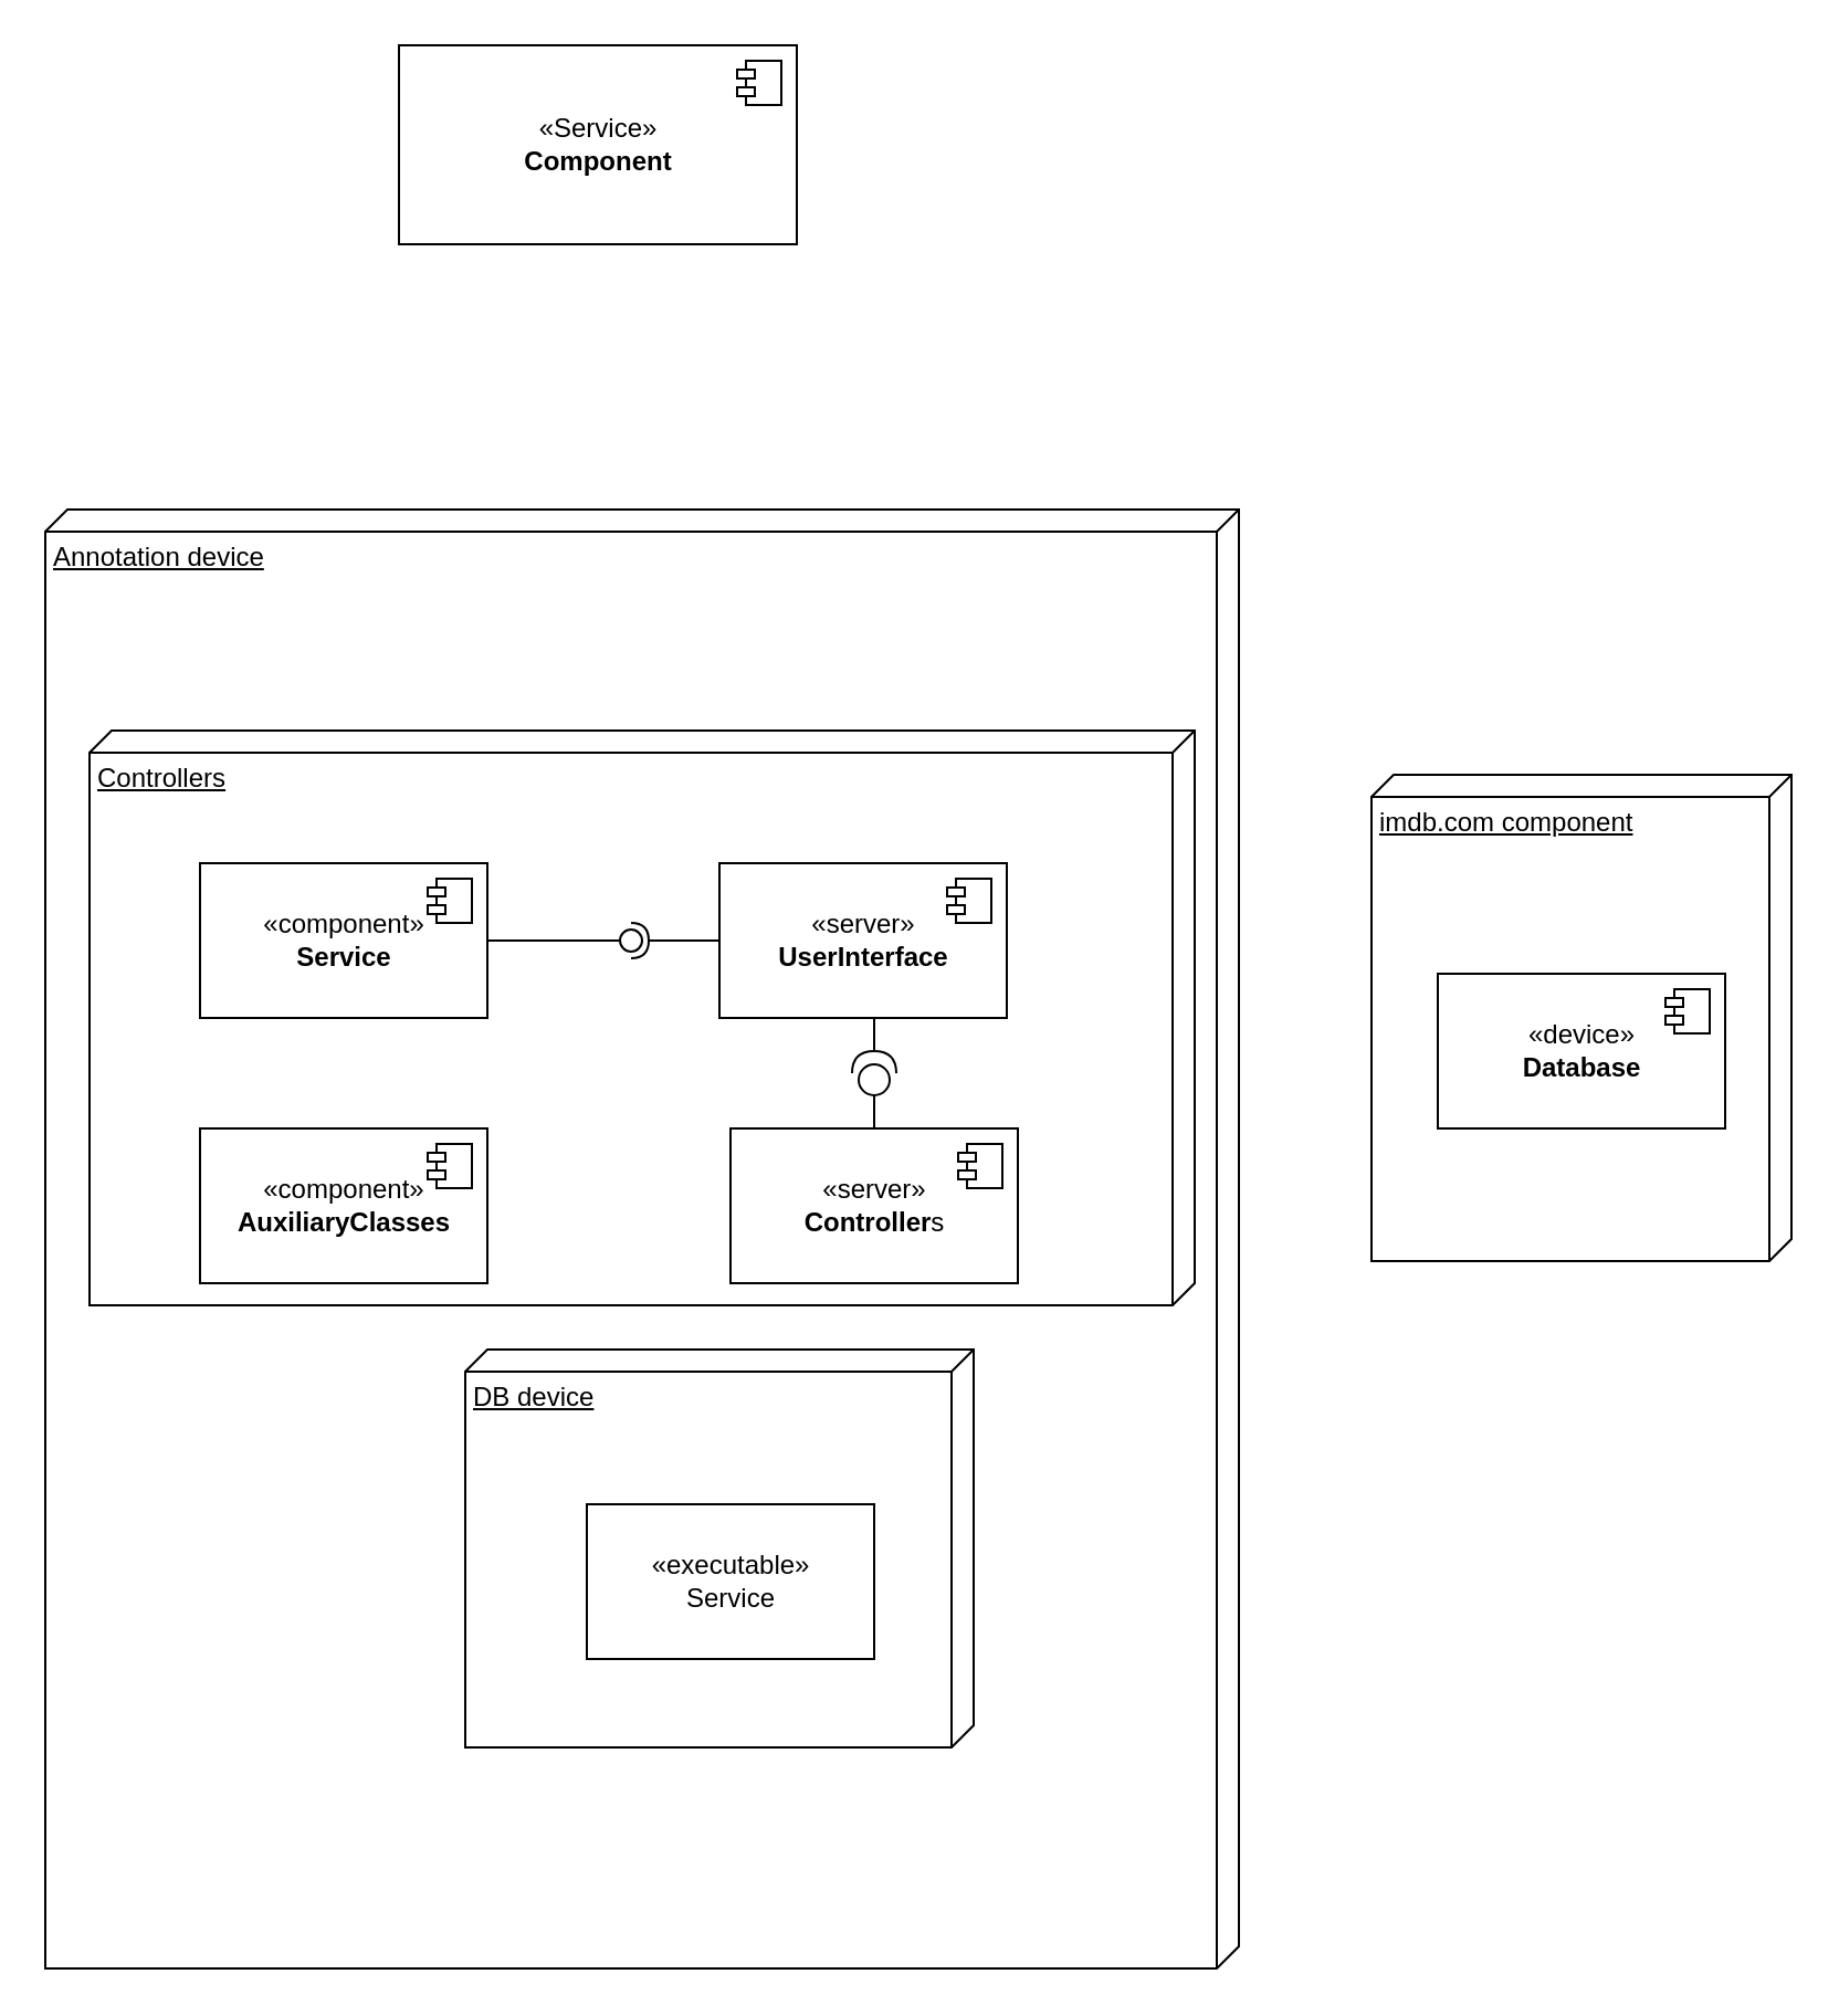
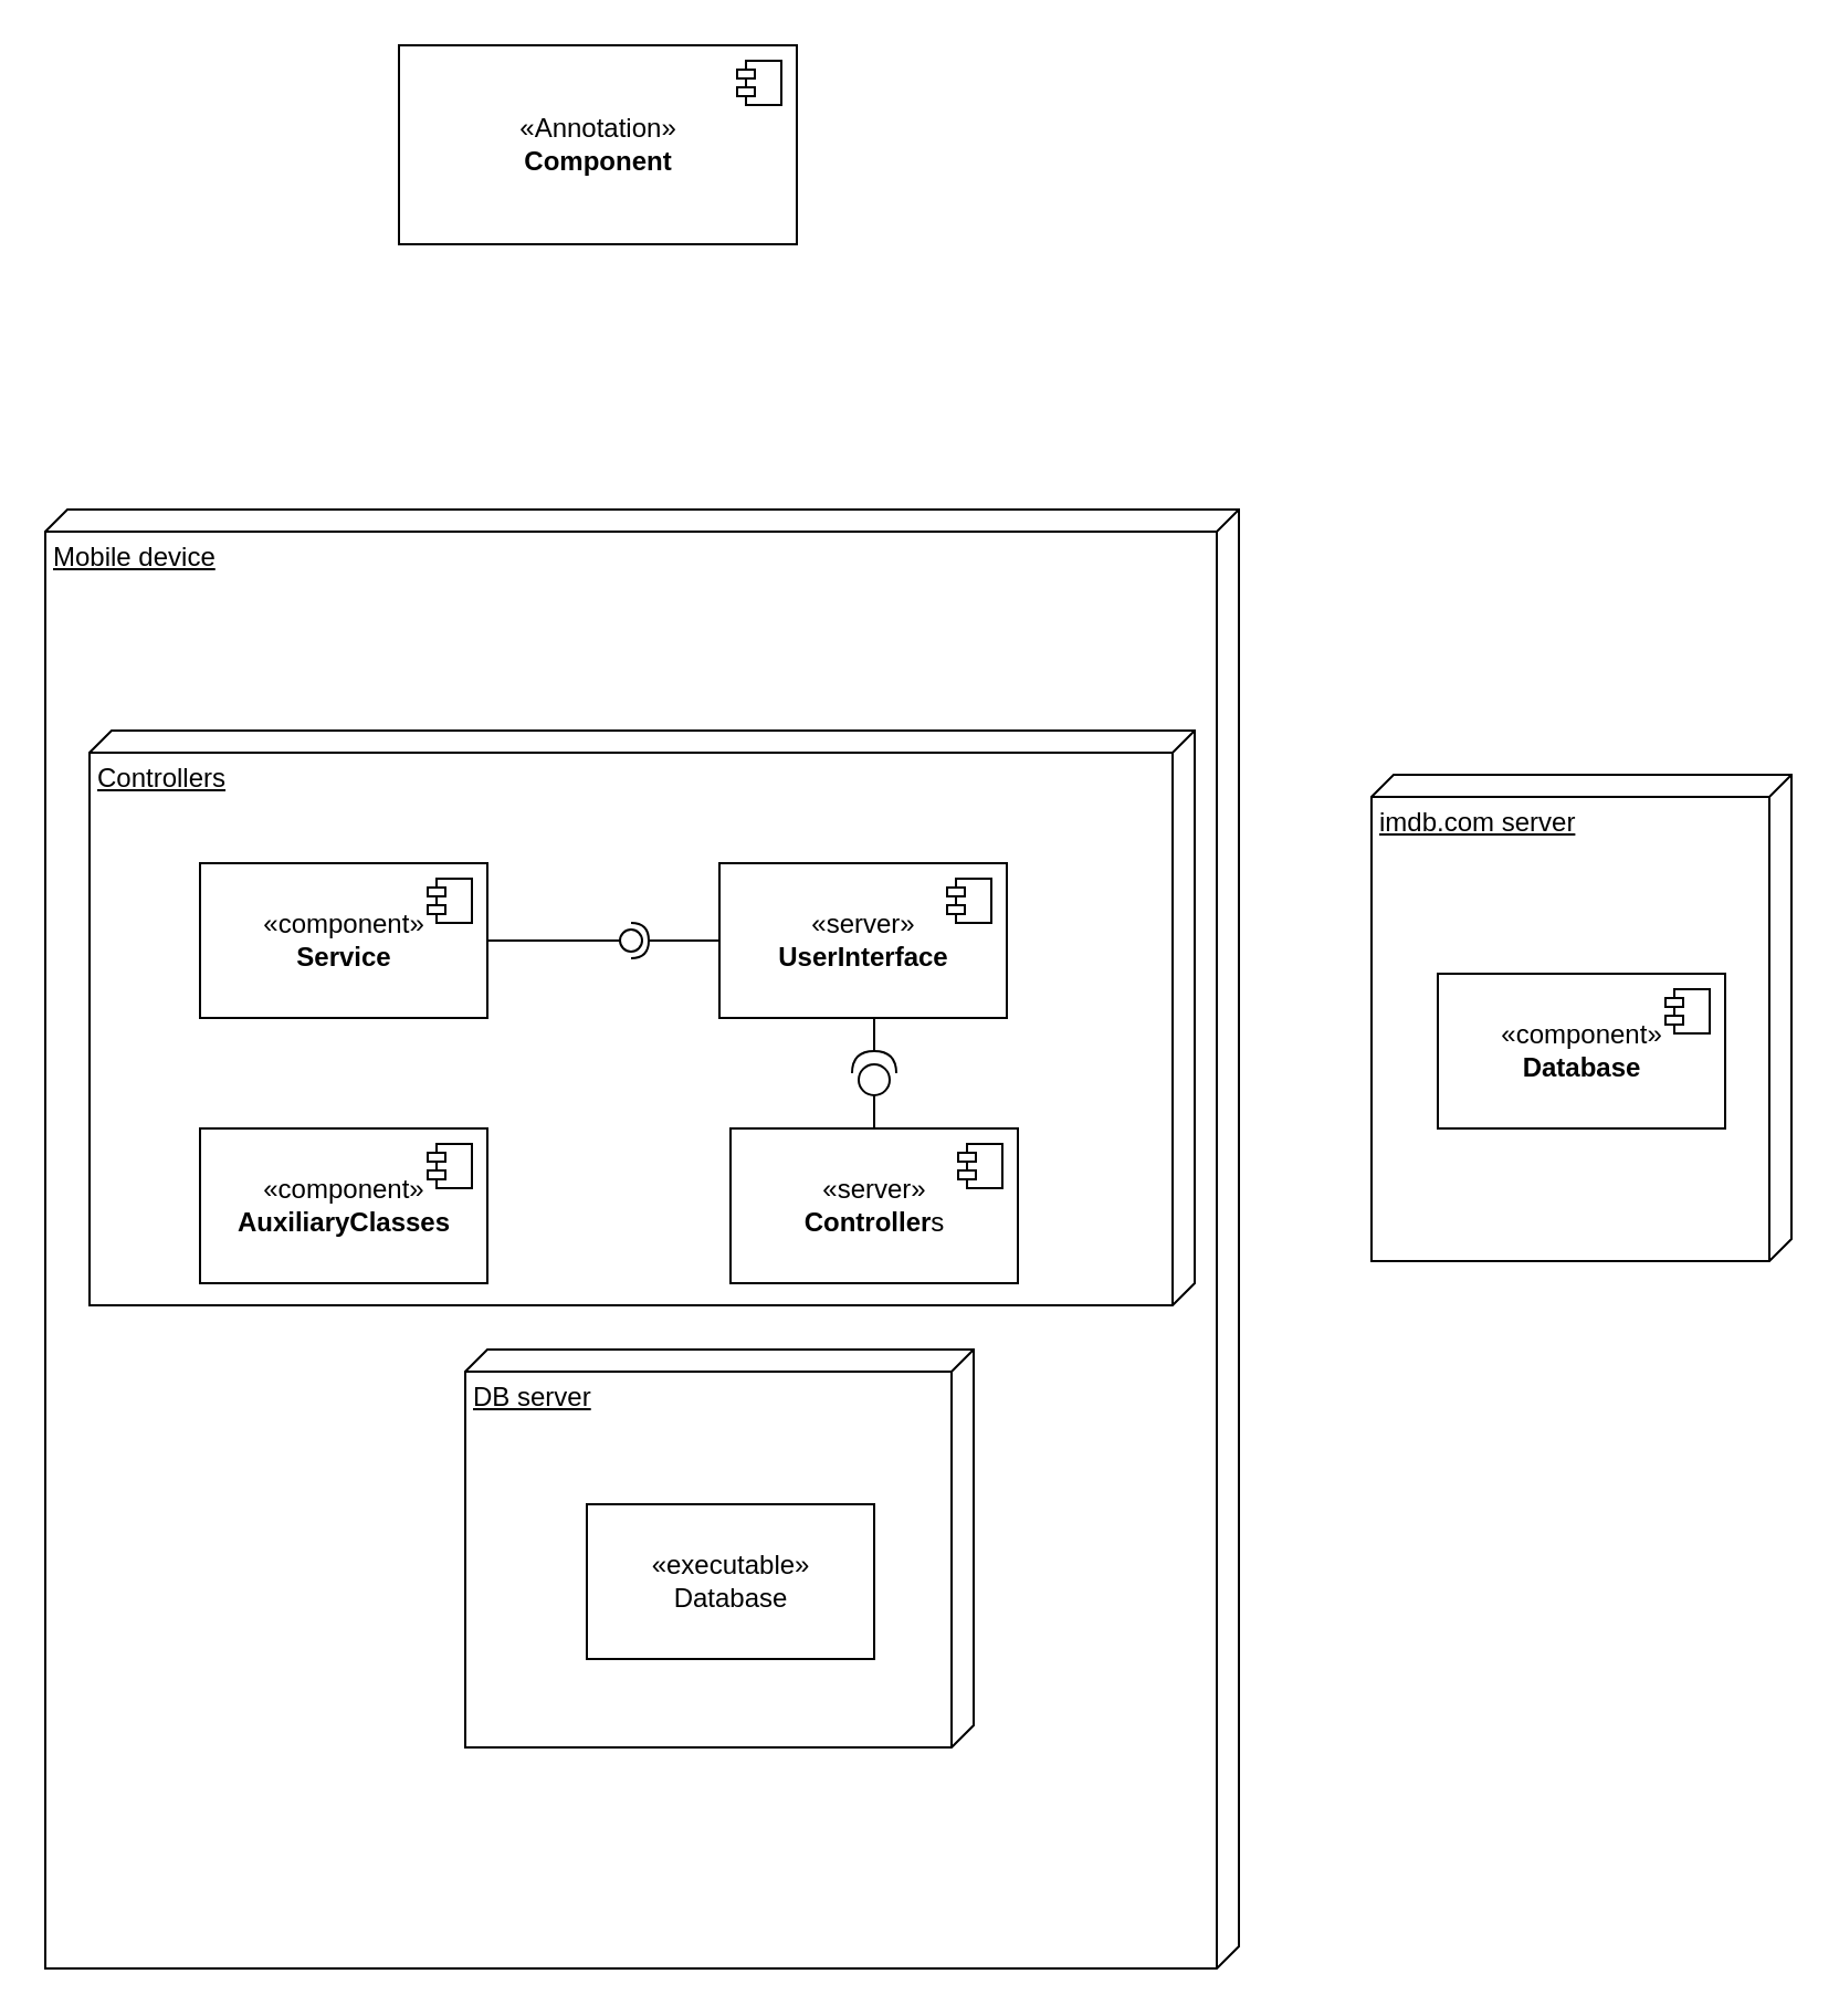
  <mxCell id="0" />
  <mxCell id="1" parent="0" />
- <mxCell id="2" value="&lt;div&gt;Annotation device&lt;/div&gt;&lt;div&gt;&lt;br&gt;&lt;/div&gt;" style="verticalAlign=top;align=left;spacingTop=8;spacingLeft=2;spacingRight=12;shape=cube;size=10;direction=south;fontStyle=4;html=1;" parent="1" vertex="1"><mxGeometry x="20" y="230" width="540" height="660" as="geometry" /></mxCell>
- <mxCell id="3" value="&lt;div&gt;imdb.com component&lt;/div&gt;&lt;div&gt;&lt;br&gt;&lt;/div&gt;&lt;div&gt;&lt;br&gt;&lt;/div&gt;" style="verticalAlign=top;align=left;spacingTop=8;spacingLeft=2;spacingRight=12;shape=cube;size=10;direction=south;fontStyle=4;html=1;" vertex="1" parent="1"><mxGeometry x="620" y="350" width="190" height="220" as="geometry" /></mxCell>
- <mxCell id="4" value="&amp;laquo;Service&amp;raquo;&lt;br/&gt;&lt;b&gt;Component&lt;/b&gt;" style="html=1;" vertex="1" parent="1"><mxGeometry x="180" y="20" width="180" height="90" as="geometry" /></mxCell>
+ <mxCell id="2" value="&lt;div&gt;Mobile device&lt;/div&gt;&lt;div&gt;&lt;br&gt;&lt;/div&gt;" style="verticalAlign=top;align=left;spacingTop=8;spacingLeft=2;spacingRight=12;shape=cube;size=10;direction=south;fontStyle=4;html=1;" parent="1" vertex="1"><mxGeometry x="20" y="230" width="540" height="660" as="geometry" /></mxCell>
+ <mxCell id="3" value="&lt;div&gt;imdb.com server&lt;/div&gt;&lt;div&gt;&lt;br&gt;&lt;/div&gt;&lt;div&gt;&lt;br&gt;&lt;/div&gt;" style="verticalAlign=top;align=left;spacingTop=8;spacingLeft=2;spacingRight=12;shape=cube;size=10;direction=south;fontStyle=4;html=1;" vertex="1" parent="1"><mxGeometry x="620" y="350" width="190" height="220" as="geometry" /></mxCell>
+ <mxCell id="4" value="&amp;laquo;Annotation&amp;raquo;&lt;br/&gt;&lt;b&gt;Component&lt;/b&gt;" style="html=1;" vertex="1" parent="1"><mxGeometry x="180" y="20" width="180" height="90" as="geometry" /></mxCell>
  <mxCell id="5" value="" style="shape=component;jettyWidth=8;jettyHeight=4;" vertex="1" parent="4"><mxGeometry x="1" width="20" height="20" relative="1" as="geometry"><mxPoint x="-27" y="7" as="offset" /></mxGeometry></mxCell>
  <mxCell id="6" value="Controllers" style="verticalAlign=top;align=left;spacingTop=8;spacingLeft=2;spacingRight=12;shape=cube;size=10;direction=south;fontStyle=4;html=1;" vertex="1" parent="1"><mxGeometry x="40" y="330" width="500" height="260" as="geometry" /></mxCell>
- <mxCell id="7" value="DB device" style="verticalAlign=top;align=left;spacingTop=8;spacingLeft=2;spacingRight=12;shape=cube;size=10;direction=south;fontStyle=4;html=1;" vertex="1" parent="1"><mxGeometry x="210" y="610" width="230" height="180" as="geometry" /></mxCell>
+ <mxCell id="7" value="DB server" style="verticalAlign=top;align=left;spacingTop=8;spacingLeft=2;spacingRight=12;shape=cube;size=10;direction=south;fontStyle=4;html=1;" vertex="1" parent="1"><mxGeometry x="210" y="610" width="230" height="180" as="geometry" /></mxCell>
  <mxCell id="8" value="«component»&lt;br&gt;&lt;b&gt;Service&lt;/b&gt;" style="html=1;" vertex="1" parent="1"><mxGeometry x="90" y="390" width="130" height="70" as="geometry" /></mxCell>
  <mxCell id="9" value="" style="shape=component;jettyWidth=8;jettyHeight=4;" vertex="1" parent="8"><mxGeometry x="1" width="20" height="20" relative="1" as="geometry"><mxPoint x="-27" y="7" as="offset" /></mxGeometry></mxCell>
  <mxCell id="10" style="edgeStyle=orthogonalEdgeStyle;rounded=0;orthogonalLoop=1;jettySize=auto;html=1;exitX=0;exitY=0.5;exitDx=0;exitDy=0;endArrow=none;endFill=0;" edge="1" parent="1" source="12"><mxGeometry relative="1" as="geometry"><mxPoint x="300" y="425" as="targetPoint" /></mxGeometry></mxCell>
  <mxCell id="11" style="edgeStyle=orthogonalEdgeStyle;rounded=0;orthogonalLoop=1;jettySize=auto;html=1;exitX=0.5;exitY=1;exitDx=0;exitDy=0;entryX=1;entryY=0.5;entryDx=0;entryDy=0;entryPerimeter=0;endArrow=none;endFill=0;" edge="1" parent="1" source="12" target="26"><mxGeometry relative="1" as="geometry" /></mxCell>
  <mxCell id="12" value="«server»&lt;br&gt;&lt;b&gt;UserInterface&lt;br&gt;&lt;/b&gt;" style="html=1;" vertex="1" parent="1"><mxGeometry x="325" y="390" width="130" height="70" as="geometry" /></mxCell>
  <mxCell id="13" value="" style="shape=component;jettyWidth=8;jettyHeight=4;" vertex="1" parent="12"><mxGeometry x="1" width="20" height="20" relative="1" as="geometry"><mxPoint x="-27" y="7" as="offset" /></mxGeometry></mxCell>
  <mxCell id="14" value="«component»&lt;br&gt;&lt;b&gt;AuxiliaryClasses&lt;br&gt;&lt;/b&gt;" style="html=1;" vertex="1" parent="1"><mxGeometry x="90" y="510" width="130" height="70" as="geometry" /></mxCell>
  <mxCell id="15" value="" style="shape=component;jettyWidth=8;jettyHeight=4;" vertex="1" parent="14"><mxGeometry x="1" width="20" height="20" relative="1" as="geometry"><mxPoint x="-27" y="7" as="offset" /></mxGeometry></mxCell>
  <mxCell id="16" style="edgeStyle=orthogonalEdgeStyle;rounded=0;orthogonalLoop=1;jettySize=auto;html=1;exitX=0.5;exitY=0;exitDx=0;exitDy=0;entryX=0;entryY=0.5;entryDx=0;entryDy=0;entryPerimeter=0;endArrow=none;endFill=0;" edge="1" parent="1" source="17" target="26"><mxGeometry relative="1" as="geometry" /></mxCell>
  <mxCell id="17" value="«server»&lt;br&gt;&lt;b&gt;Controller&lt;/b&gt;s" style="html=1;" vertex="1" parent="1"><mxGeometry x="330" y="510" width="130" height="70" as="geometry" /></mxCell>
  <mxCell id="18" value="" style="shape=component;jettyWidth=8;jettyHeight=4;" vertex="1" parent="17"><mxGeometry x="1" width="20" height="20" relative="1" as="geometry"><mxPoint x="-27" y="7" as="offset" /></mxGeometry></mxCell>
- <mxCell id="19" value="«device»&lt;br&gt;&lt;b&gt;Database&lt;/b&gt;" style="html=1;" vertex="1" parent="1"><mxGeometry x="650" y="440" width="130" height="70" as="geometry" /></mxCell>
+ <mxCell id="19" value="«component»&lt;br&gt;&lt;b&gt;Database&lt;/b&gt;" style="html=1;" vertex="1" parent="1"><mxGeometry x="650" y="440" width="130" height="70" as="geometry" /></mxCell>
  <mxCell id="20" value="" style="shape=component;jettyWidth=8;jettyHeight=4;" vertex="1" parent="19"><mxGeometry x="1" width="20" height="20" relative="1" as="geometry"><mxPoint x="-27" y="7" as="offset" /></mxGeometry></mxCell>
- <mxCell id="21" value="&lt;div&gt;«executable»&lt;/div&gt;&lt;div&gt;Service&lt;br&gt;&lt;/div&gt;" style="html=1;" vertex="1" parent="1"><mxGeometry x="265" y="680" width="130" height="70" as="geometry" /></mxCell>
+ <mxCell id="21" value="&lt;div&gt;«executable»&lt;/div&gt;&lt;div&gt;Database&lt;br&gt;&lt;/div&gt;" style="html=1;" vertex="1" parent="1"><mxGeometry x="265" y="680" width="130" height="70" as="geometry" /></mxCell>
  <mxCell id="22" value="" style="shape=component;jettyWidth=8;jettyHeight=4;strokeColor=none;" vertex="1" parent="21"><mxGeometry x="1" width="20" height="20" relative="1" as="geometry"><mxPoint x="-27" y="7" as="offset" /></mxGeometry></mxCell>
  <mxCell id="23" value="" style="rounded=0;orthogonalLoop=1;jettySize=auto;html=1;endArrow=none;endFill=0;exitX=1;exitY=0.5;exitDx=0;exitDy=0;" edge="1" target="25" parent="1" source="8"><mxGeometry relative="1" as="geometry"><mxPoint x="265" y="425" as="sourcePoint" /></mxGeometry></mxCell>
  <mxCell id="24" value="" style="rounded=0;orthogonalLoop=1;jettySize=auto;html=1;endArrow=halfCircle;endFill=0;entryX=0.5;entryY=0.5;entryDx=0;entryDy=0;endSize=6;strokeWidth=1;" edge="1" target="25" parent="1"><mxGeometry relative="1" as="geometry"><mxPoint x="305" y="425" as="sourcePoint" /></mxGeometry></mxCell>
  <mxCell id="25" value="" style="ellipse;whiteSpace=wrap;html=1;fontFamily=Helvetica;fontSize=12;fontColor=#000000;align=center;strokeColor=#000000;fillColor=#ffffff;points=[];aspect=fixed;resizable=0;" vertex="1" parent="1"><mxGeometry x="280" y="420" width="10" height="10" as="geometry" /></mxCell>
  <mxCell id="26" value="" style="shape=providedRequiredInterface;html=1;verticalLabelPosition=bottom;rotation=-90;" vertex="1" parent="1"><mxGeometry x="385" y="475" width="20" height="20" as="geometry" /></mxCell>
